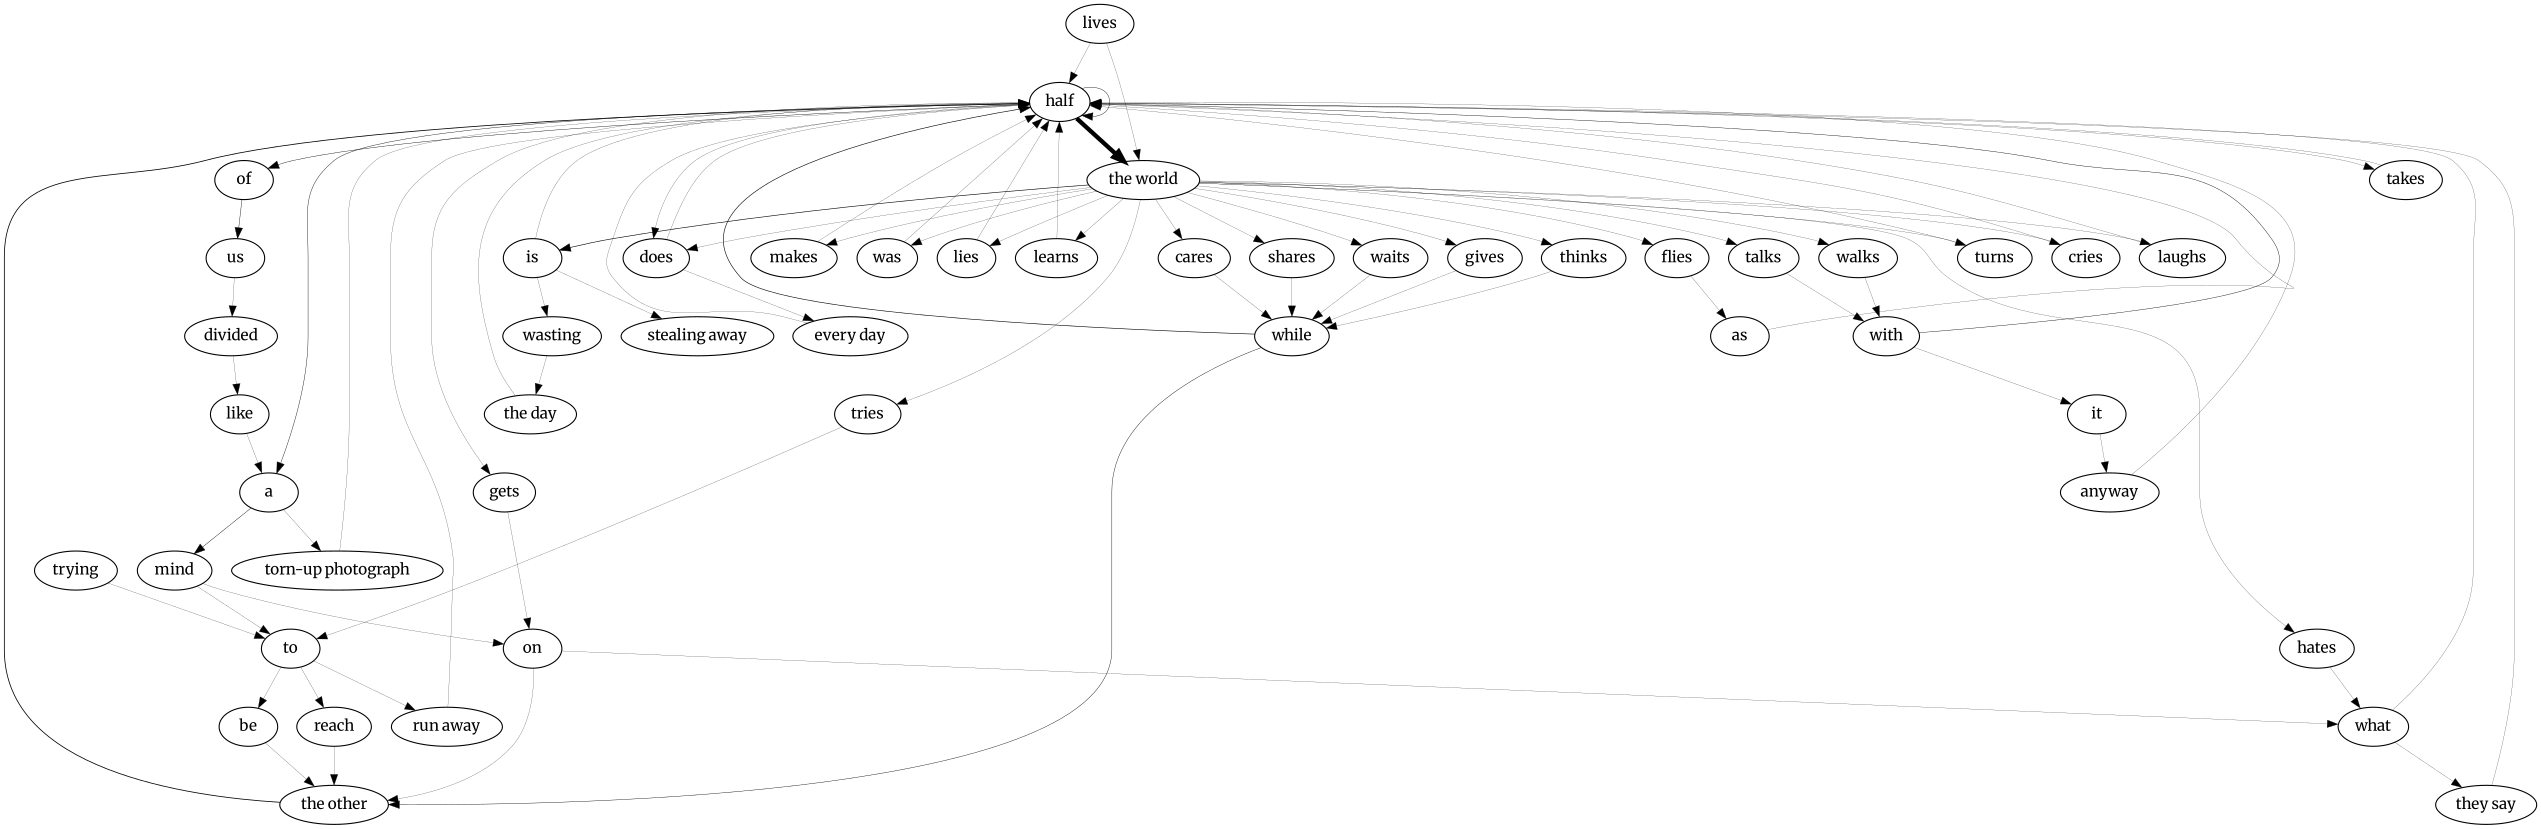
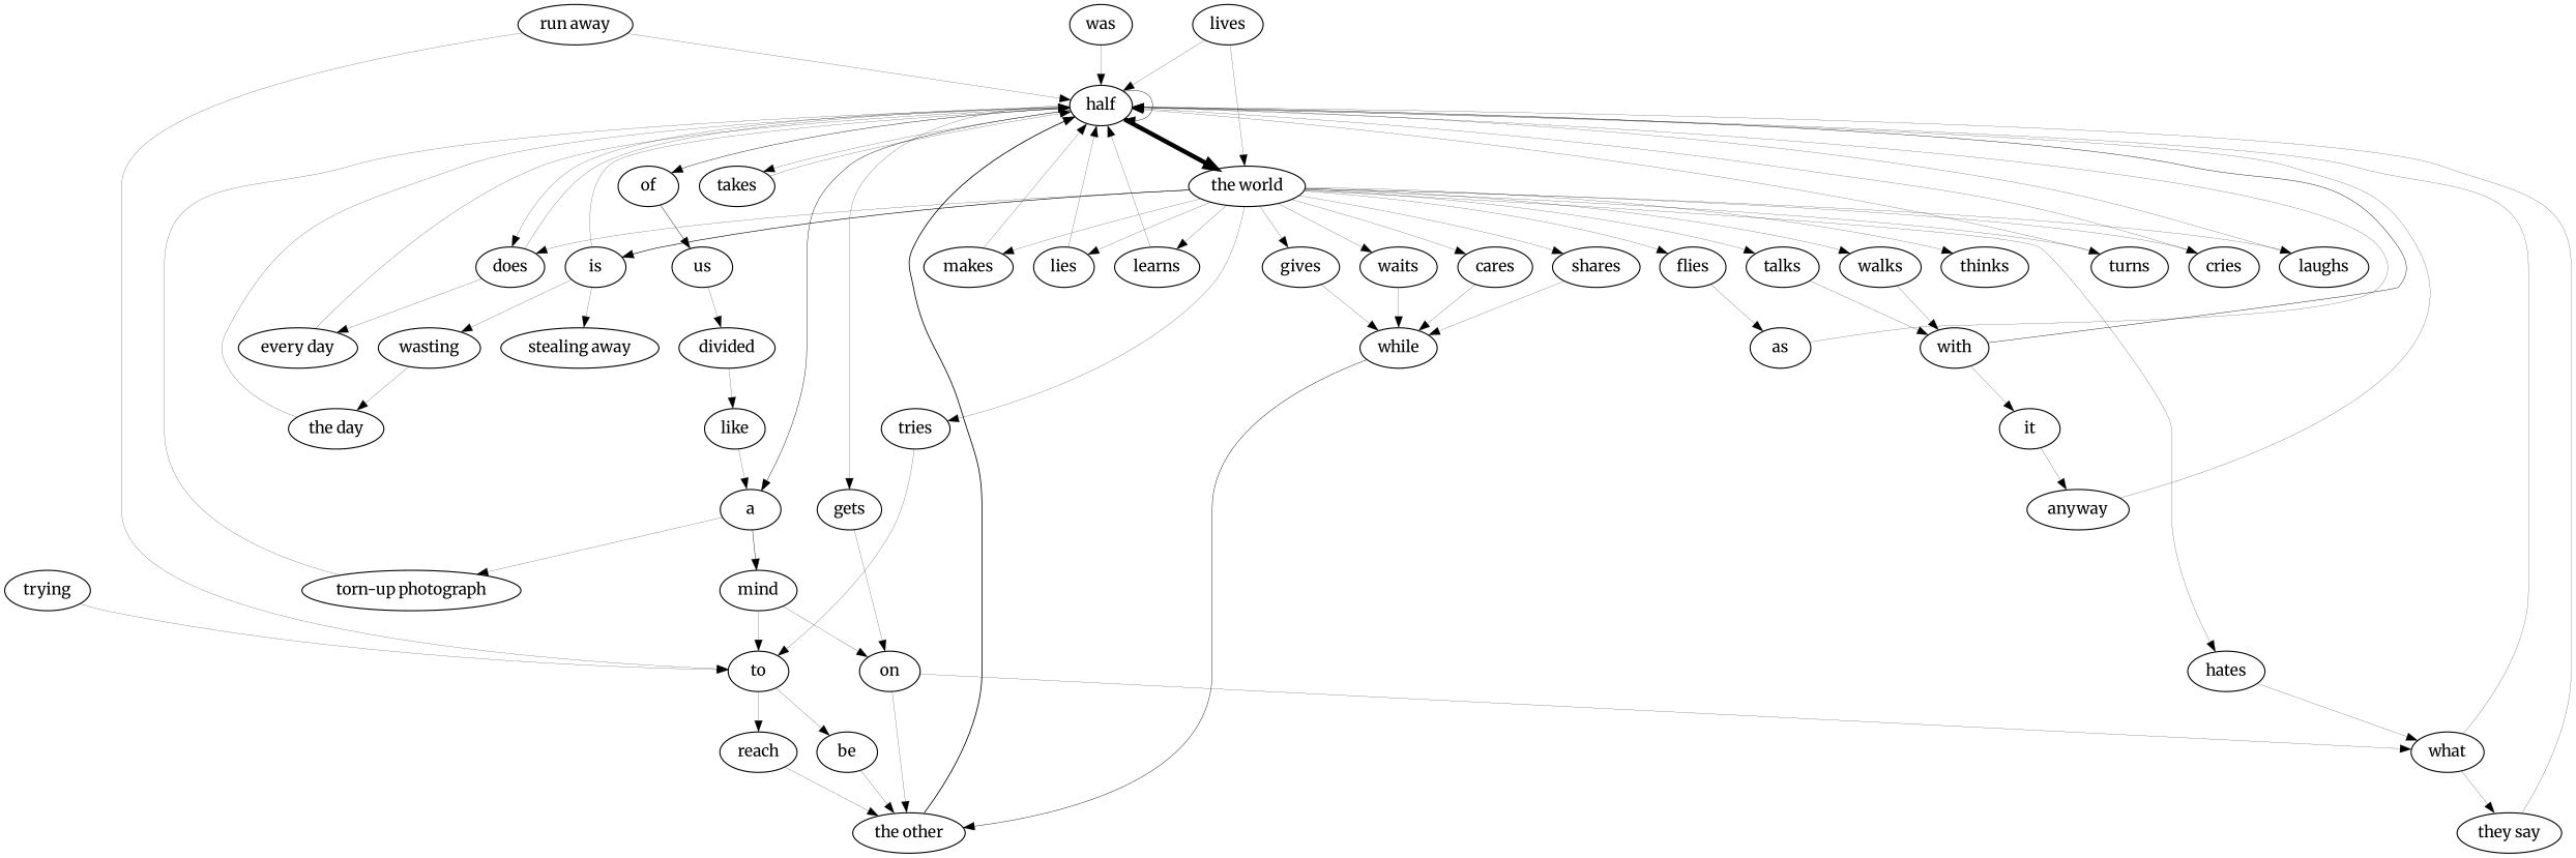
  digraph {
    fontname=Merriweather
    node [fontname=Merriweather]
    edge [fontname=Merriweather penwidth=0.18181818181818182 weight=1]
    half
    "the world"
    does
    gets
    takes
    a
    of
    hates
    waits
    makes
    gives
    is
    was
    thinks
    talks
    walks
    lies
    learns
    flies
    turns
    cries
    laughs
    tries
    cares
    shares
    "every day"
    on
    mind
    "torn-up photograph"
    us
    what
    while
    lives
    wasting
    "stealing away"
    with
    as
    to
    "they say"
    "the other"
    it
    anyway
    "the day"
    "run away"
    be
    reach
    divided
    like
    trying
    half -> half [penwidth=0.36363636363636365]
    half -> "the world" [penwidth=4.0 weight=5]
    half -> does
    half -> gets
    half -> takes
    half -> a [penwidth=0.36363636363636365]
    half -> of [penwidth=0.36363636363636365]
    "the world" -> does
    "the world" -> hates
    "the world" -> waits
    "the world" -> makes
    "the world" -> gives
    "the world" -> is [penwidth=0.5454545454545454]
-   "the world" -> was
    "the world" -> thinks
    "the world" -> talks
    "the world" -> walks
    "the world" -> lies
    "the world" -> learns
    "the world" -> flies
    "the world" -> turns
    "the world" -> cries
    "the world" -> laughs
    "the world" -> tries
    "the world" -> cares
    "the world" -> shares
    does -> half
    does -> "every day"
    gets -> on
    takes -> half
    a -> mind [penwidth=0.36363636363636365]
    a -> "torn-up photograph"
    of -> us [penwidth=0.36363636363636365]
    hates -> what
    waits -> while
    makes -> half
    gives -> while
    is -> half
    is -> wasting
    is -> "stealing away"
    was -> half
-   thinks -> while
    talks -> with
    walks -> with
    lies -> half
    learns -> half
    flies -> as
    turns -> half
    cries -> half
    laughs -> half
    tries -> to
    cares -> while
    shares -> while
    "every day" -> half
    on -> what
    on -> "the other"
    mind -> on
    mind -> to
    "torn-up photograph" -> half
    us -> divided
    what -> half
    what -> "they say"
-   while -> half [penwidth=0.5454545454545454]
    while -> "the other" [penwidth=0.36363636363636365]
    lives -> half
    lives -> "the world"
    wasting -> "the day"
    with -> half [penwidth=0.36363636363636365]
    with -> it
    as -> half
-   to -> "run away"
+   "run away" -> to
    to -> be
    to -> reach
    "they say" -> half
    "the other" -> half [penwidth=0.7272727272727273]
    it -> anyway
    anyway -> half
    "the day" -> half
    "run away" -> half
    be -> "the other"
    reach -> "the other"
    divided -> like
    like -> a
    trying -> to
  }
